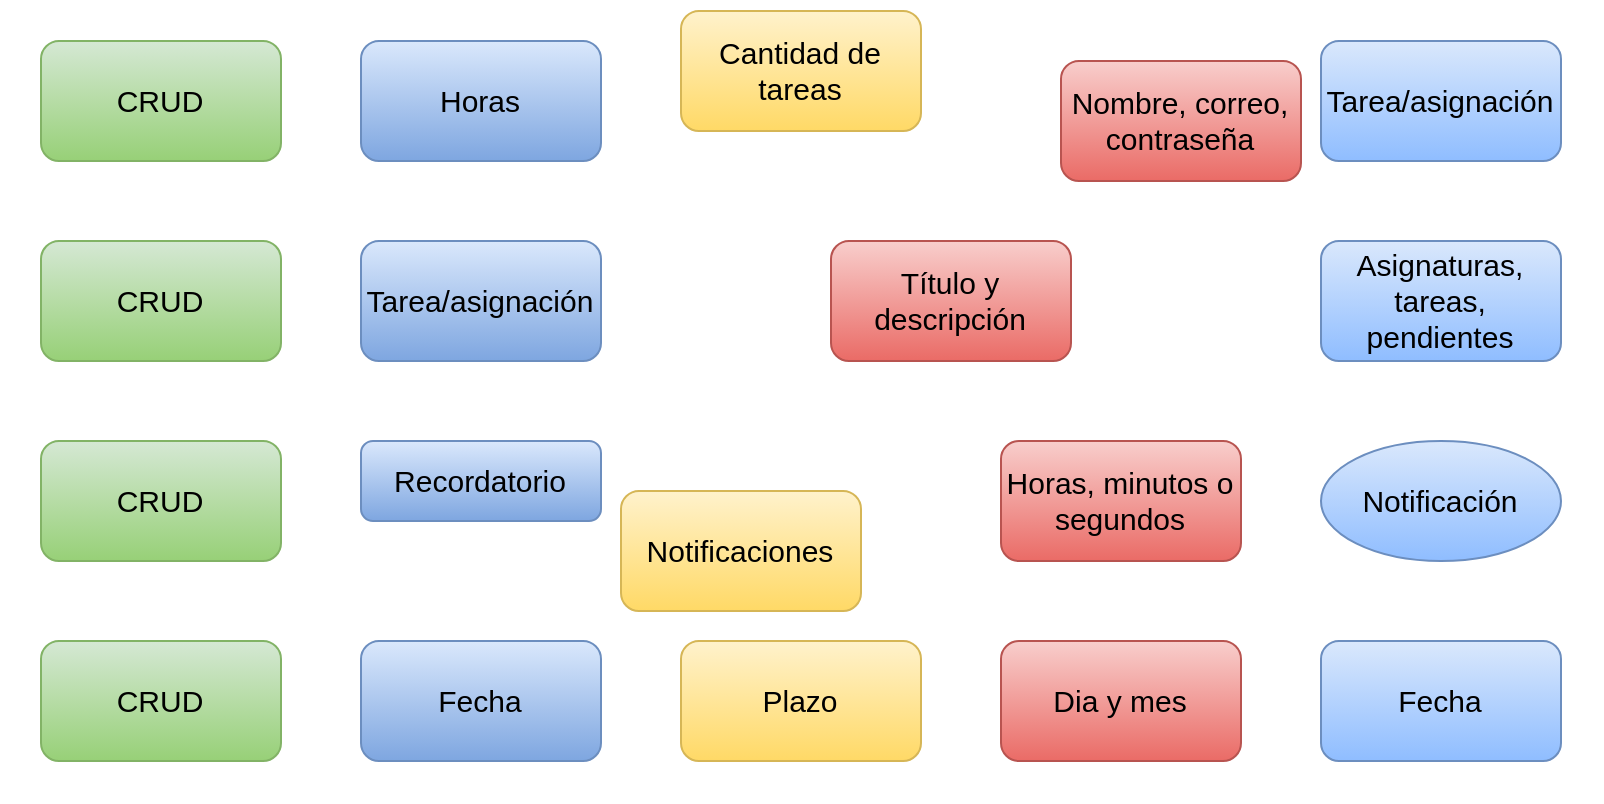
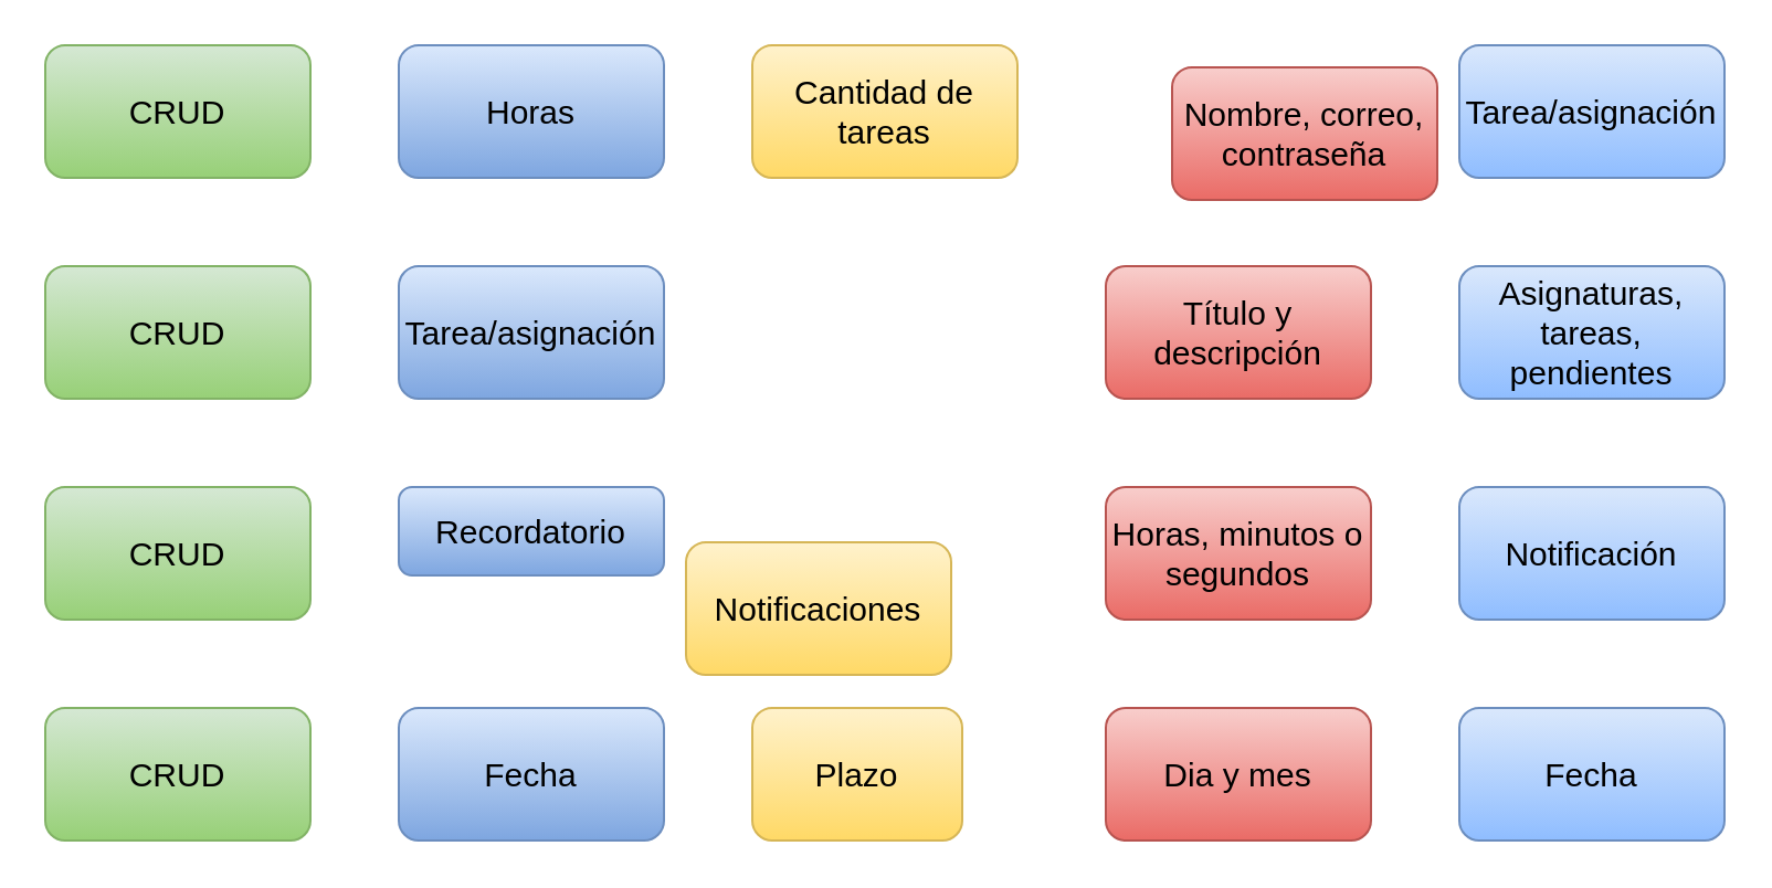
  <mxCell id="0" />
  <mxCell id="1" parent="0" />
  <mxCell id="2" value="&lt;font style=&quot;font-size: 15px&quot;&gt;CRUD&lt;br&gt;&lt;/font&gt;" style="rounded=1;whiteSpace=wrap;html=1;fillColor=#d5e8d4;strokeColor=#82b366;gradientColor=#97d077;" vertex="1" parent="1"><mxGeometry x="20" y="20" width="120" height="60" as="geometry" /></mxCell>
  <mxCell id="3" value="&lt;font style=&quot;font-size: 15px&quot;&gt;Horas&lt;/font&gt;" style="rounded=1;whiteSpace=wrap;html=1;fillColor=#dae8fc;strokeColor=#6c8ebf;gradientColor=#7ea6e0;" vertex="1" parent="1"><mxGeometry x="180" y="20" width="120" height="60" as="geometry" /></mxCell>
- <mxCell id="4" value="&lt;font style=&quot;font-size: 15px&quot;&gt;Cantidad de tareas&lt;/font&gt;" style="rounded=1;whiteSpace=wrap;html=1;fillColor=#fff2cc;strokeColor=#d6b656;gradientColor=#ffd966;" vertex="1" parent="1"><mxGeometry x="340" y="5" width="120" height="60" as="geometry" /></mxCell>
+ <mxCell id="4" value="&lt;font style=&quot;font-size: 15px&quot;&gt;Cantidad de tareas&lt;/font&gt;" style="rounded=1;whiteSpace=wrap;html=1;fillColor=#fff2cc;strokeColor=#d6b656;gradientColor=#ffd966;" vertex="1" parent="1"><mxGeometry x="340" y="20" width="120" height="60" as="geometry" /></mxCell>
  <mxCell id="5" value="&lt;font style=&quot;font-size: 15px&quot;&gt;Nombre, correo, contraseña&lt;/font&gt;" style="rounded=1;whiteSpace=wrap;html=1;gradientColor=#ea6b66;fillColor=#f8cecc;strokeColor=#b85450;" vertex="1" parent="1"><mxGeometry x="530" y="30" width="120" height="60" as="geometry" /></mxCell>
  <mxCell id="6" value="&lt;font style=&quot;font-size: 15px&quot;&gt;Tarea/asignación&lt;/font&gt;" style="rounded=1;whiteSpace=wrap;html=1;fillColor=#dae8fc;gradientColor=#8FBDFF;strokeColor=#6C8EBF;" vertex="1" parent="1"><mxGeometry x="660" y="20" width="120" height="60" as="geometry" /></mxCell>
  <mxCell id="7" value="&lt;font style=&quot;font-size: 15px&quot;&gt;CRUD&lt;br&gt;&lt;/font&gt;" style="rounded=1;whiteSpace=wrap;html=1;fillColor=#d5e8d4;strokeColor=#82b366;gradientColor=#97d077;" vertex="1" parent="1"><mxGeometry x="20" y="120" width="120" height="60" as="geometry" /></mxCell>
  <mxCell id="8" value="&lt;font style=&quot;font-size: 15px&quot;&gt;CRUD&lt;br&gt;&lt;/font&gt;" style="rounded=1;whiteSpace=wrap;html=1;fillColor=#d5e8d4;strokeColor=#82b366;gradientColor=#97d077;" vertex="1" parent="1"><mxGeometry x="20" y="220" width="120" height="60" as="geometry" /></mxCell>
  <mxCell id="9" value="&lt;font style=&quot;font-size: 15px&quot;&gt;CRUD&lt;br&gt;&lt;/font&gt;" style="rounded=1;whiteSpace=wrap;html=1;fillColor=#d5e8d4;strokeColor=#82b366;gradientColor=#97d077;" vertex="1" parent="1"><mxGeometry x="20" y="320" width="120" height="60" as="geometry" /></mxCell>
  <mxCell id="10" value="&lt;font style=&quot;font-size: 15px&quot;&gt;Tarea/asignación&lt;/font&gt;" style="rounded=1;whiteSpace=wrap;html=1;fillColor=#dae8fc;strokeColor=#6c8ebf;gradientColor=#7ea6e0;" vertex="1" parent="1"><mxGeometry x="180" y="120" width="120" height="60" as="geometry" /></mxCell>
  <mxCell id="11" value="&lt;font style=&quot;font-size: 15px&quot;&gt;Recordatorio&lt;/font&gt;" style="rounded=1;whiteSpace=wrap;html=1;fillColor=#dae8fc;strokeColor=#6c8ebf;gradientColor=#7ea6e0;" vertex="1" parent="1"><mxGeometry x="180" y="220" width="120" height="40" as="geometry" /></mxCell>
  <mxCell id="12" value="&lt;font style=&quot;font-size: 15px&quot;&gt;Fecha&lt;/font&gt;" style="rounded=1;whiteSpace=wrap;html=1;fillColor=#dae8fc;strokeColor=#6c8ebf;gradientColor=#7ea6e0;" vertex="1" parent="1"><mxGeometry x="180" y="320" width="120" height="60" as="geometry" /></mxCell>
  <mxCell id="13" value="&lt;font style=&quot;font-size: 15px&quot;&gt;Notificaciones&lt;/font&gt;" style="rounded=1;whiteSpace=wrap;html=1;fillColor=#fff2cc;strokeColor=#d6b656;gradientColor=#ffd966;" vertex="1" parent="1"><mxGeometry x="310" y="245" width="120" height="60" as="geometry" /></mxCell>
- <mxCell id="14" value="&lt;font style=&quot;font-size: 15px&quot;&gt;Plazo&lt;/font&gt;" style="rounded=1;whiteSpace=wrap;html=1;fillColor=#fff2cc;strokeColor=#d6b656;gradientColor=#ffd966;" vertex="1" parent="1"><mxGeometry x="340" y="320" width="120" height="60" as="geometry" /></mxCell>
- <mxCell id="15" value="&lt;font style=&quot;font-size: 15px&quot;&gt;Título y descripción&lt;/font&gt;" style="rounded=1;whiteSpace=wrap;html=1;gradientColor=#ea6b66;fillColor=#f8cecc;strokeColor=#b85450;" vertex="1" parent="1"><mxGeometry x="415" y="120" width="120" height="60" as="geometry" /></mxCell>
+ <mxCell id="14" value="&lt;font style=&quot;font-size: 15px&quot;&gt;Plazo&lt;/font&gt;" style="rounded=1;whiteSpace=wrap;html=1;fillColor=#fff2cc;strokeColor=#d6b656;gradientColor=#ffd966;" vertex="1" parent="1"><mxGeometry x="340" y="320" width="95" height="60" as="geometry" /></mxCell>
+ <mxCell id="15" value="&lt;font style=&quot;font-size: 15px&quot;&gt;Título y descripción&lt;/font&gt;" style="rounded=1;whiteSpace=wrap;html=1;gradientColor=#ea6b66;fillColor=#f8cecc;strokeColor=#b85450;" vertex="1" parent="1"><mxGeometry x="500" y="120" width="120" height="60" as="geometry" /></mxCell>
  <mxCell id="16" value="&lt;font style=&quot;font-size: 15px&quot;&gt;Horas, minutos o segundos&lt;/font&gt;" style="rounded=1;whiteSpace=wrap;html=1;gradientColor=#ea6b66;fillColor=#f8cecc;strokeColor=#b85450;" vertex="1" parent="1"><mxGeometry x="500" y="220" width="120" height="60" as="geometry" /></mxCell>
  <mxCell id="17" value="&lt;font style=&quot;font-size: 15px&quot;&gt;Dia y mes&lt;/font&gt;" style="rounded=1;whiteSpace=wrap;html=1;gradientColor=#ea6b66;fillColor=#f8cecc;strokeColor=#b85450;" vertex="1" parent="1"><mxGeometry x="500" y="320" width="120" height="60" as="geometry" /></mxCell>
  <mxCell id="18" value="&lt;font style=&quot;font-size: 15px&quot;&gt;Asignaturas, tareas, pendientes&lt;/font&gt;" style="rounded=1;whiteSpace=wrap;html=1;fillColor=#dae8fc;gradientColor=#8FBDFF;strokeColor=#6C8EBF;" vertex="1" parent="1"><mxGeometry x="660" y="120" width="120" height="60" as="geometry" /></mxCell>
- <mxCell id="19" value="&lt;font style=&quot;font-size: 15px&quot;&gt;Notificación&lt;/font&gt;" style="ellipse;whiteSpace=wrap;html=1;fillColor=#dae8fc;gradientColor=#8FBDFF;strokeColor=#6C8EBF;" vertex="1" parent="1"><mxGeometry x="660" y="220" width="120" height="60" as="geometry" /></mxCell>
+ <mxCell id="19" value="&lt;font style=&quot;font-size: 15px&quot;&gt;Notificación&lt;/font&gt;" style="rounded=1;whiteSpace=wrap;html=1;fillColor=#dae8fc;gradientColor=#8FBDFF;strokeColor=#6C8EBF;" vertex="1" parent="1"><mxGeometry x="660" y="220" width="120" height="60" as="geometry" /></mxCell>
  <mxCell id="20" value="&lt;font style=&quot;font-size: 15px&quot;&gt;Fecha&lt;/font&gt;" style="rounded=1;whiteSpace=wrap;html=1;fillColor=#dae8fc;gradientColor=#8FBDFF;strokeColor=#6C8EBF;" vertex="1" parent="1"><mxGeometry x="660" y="320" width="120" height="60" as="geometry" /></mxCell>
